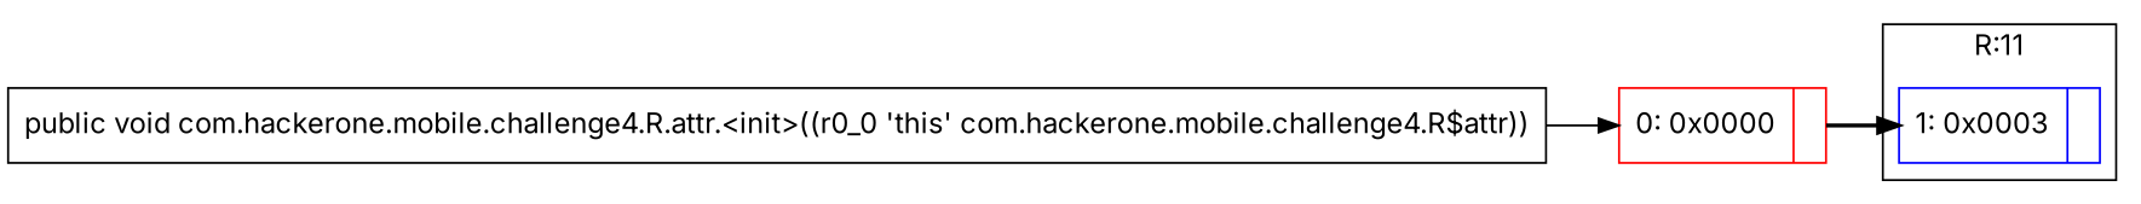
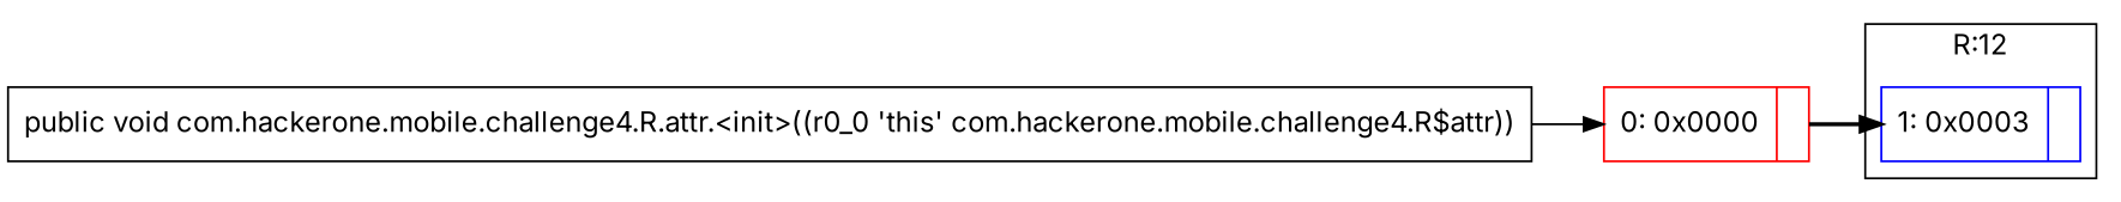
  digraph {
    rankdir=LR
    fontname=Inter
    node [shape=record fontname=Inter]
    edge [color=black fontname=Inter]
    n1 [color=blue label="{1\:\ 0x0003|\l}"]
    n2 [color=red label="{0\:\ 0x0000|\l}"]
    n3 [label="{public void com.hackerone.mobile.challenge4.R.attr.\<init\>((r0_0 'this' com.hackerone.mobile.challenge4.R$attr)) }"]
    subgraph cluster_1 {
-     label="R:11"
+     label="R:12"
      n1
    }
    n2 -> n1 [style=bold]
    n3 -> n2 [style=solid]
  }
